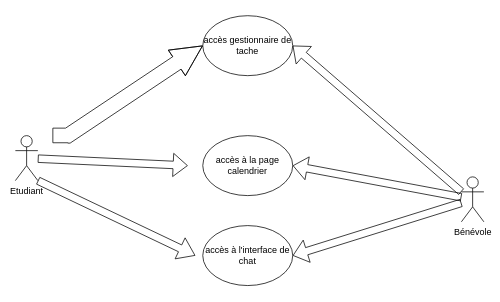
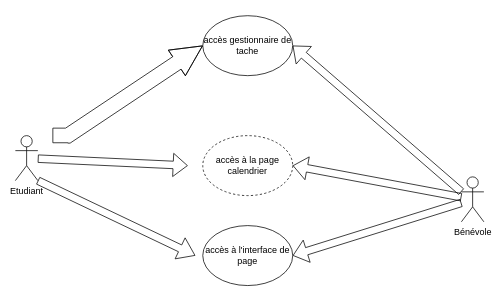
  <mxCell id="0" />
  <mxCell id="1" parent="0" />
  <mxCell id="2" value="Bénévole" style="shape=umlActor;verticalLabelPosition=bottom;verticalAlign=top;html=1;outlineConnect=0;" vertex="1" parent="1"><mxGeometry x="615" y="235" width="30" height="60" as="geometry" /></mxCell>
  <mxCell id="3" value="Etudiant" style="shape=umlActor;verticalLabelPosition=bottom;verticalAlign=top;html=1;outlineConnect=0;" vertex="1" parent="1"><mxGeometry x="20" y="180" width="30" height="60" as="geometry" /></mxCell>
  <mxCell id="4" value="accès gestionnaire de tache" style="ellipse;whiteSpace=wrap;html=1;" vertex="1" parent="1"><mxGeometry x="270" y="20" width="120" height="80" as="geometry" /></mxCell>
- <mxCell id="5" value="accès à la page calendrier" style="ellipse;whiteSpace=wrap;html=1;" vertex="1" parent="1"><mxGeometry x="270" y="180" width="120" height="80" as="geometry" /></mxCell>
- <mxCell id="6" value="accès à l'interface de chat" style="ellipse;whiteSpace=wrap;html=1;" vertex="1" parent="1"><mxGeometry x="270" y="300" width="120" height="80" as="geometry" /></mxCell>
+ <mxCell id="5" value="accès à la page calendrier" style="ellipse;whiteSpace=wrap;html=1;dashed=1;" vertex="1" parent="1"><mxGeometry x="270" y="180" width="120" height="80" as="geometry" /></mxCell>
+ <mxCell id="6" value="accès à l'interface de page" style="ellipse;whiteSpace=wrap;html=1;" vertex="1" parent="1"><mxGeometry x="270" y="300" width="120" height="80" as="geometry" /></mxCell>
  <mxCell id="7" value="" style="shape=flexArrow;endArrow=classic;html=1;rounded=0;width=20;endSize=13.34;entryX=0;entryY=0.5;entryDx=0;entryDy=0;" edge="1" parent="1" target="4"><mxGeometry width="50" height="50" relative="1" as="geometry"><mxPoint x="80" y="190" as="sourcePoint" /><mxPoint x="250" y="50" as="targetPoint" /><Array as="points"><mxPoint x="80" y="180" /><mxPoint x="90" y="180" /></Array></mxGeometry></mxCell>
  <mxCell id="8" value="" style="shape=flexArrow;endArrow=classic;html=1;rounded=0;" edge="1" parent="1" source="3"><mxGeometry width="50" height="50" relative="1" as="geometry"><mxPoint x="90" y="230" as="sourcePoint" /><mxPoint x="250" y="220" as="targetPoint" /></mxGeometry></mxCell>
  <mxCell id="9" value="" style="shape=flexArrow;endArrow=classic;html=1;rounded=0;width=10;endSize=6.97;exitX=1;exitY=1;exitDx=0;exitDy=0;exitPerimeter=0;" edge="1" parent="1" source="3"><mxGeometry width="50" height="50" relative="1" as="geometry"><mxPoint x="80" y="280" as="sourcePoint" /><mxPoint x="260" y="340" as="targetPoint" /></mxGeometry></mxCell>
  <mxCell id="10" value="" style="shape=flexArrow;endArrow=classic;html=1;rounded=0;entryX=1;entryY=0.5;entryDx=0;entryDy=0;exitX=0;exitY=0.333;exitDx=0;exitDy=0;exitPerimeter=0;" edge="1" parent="1" source="2" target="4"><mxGeometry width="50" height="50" relative="1" as="geometry"><mxPoint x="610" y="180" as="sourcePoint" /><mxPoint x="660" y="130" as="targetPoint" /></mxGeometry></mxCell>
  <mxCell id="11" value="" style="shape=flexArrow;endArrow=classic;html=1;rounded=0;entryX=1;entryY=0.5;entryDx=0;entryDy=0;" edge="1" parent="1" source="2" target="5"><mxGeometry width="50" height="50" relative="1" as="geometry"><mxPoint x="580" y="250" as="sourcePoint" /><mxPoint x="630" y="200" as="targetPoint" /></mxGeometry></mxCell>
  <mxCell id="12" value="" style="shape=flexArrow;endArrow=classic;html=1;rounded=0;entryX=1;entryY=0.5;entryDx=0;entryDy=0;" edge="1" parent="1" source="2" target="6"><mxGeometry width="50" height="50" relative="1" as="geometry"><mxPoint x="580" y="300" as="sourcePoint" /><mxPoint x="630" y="250" as="targetPoint" /></mxGeometry></mxCell>
